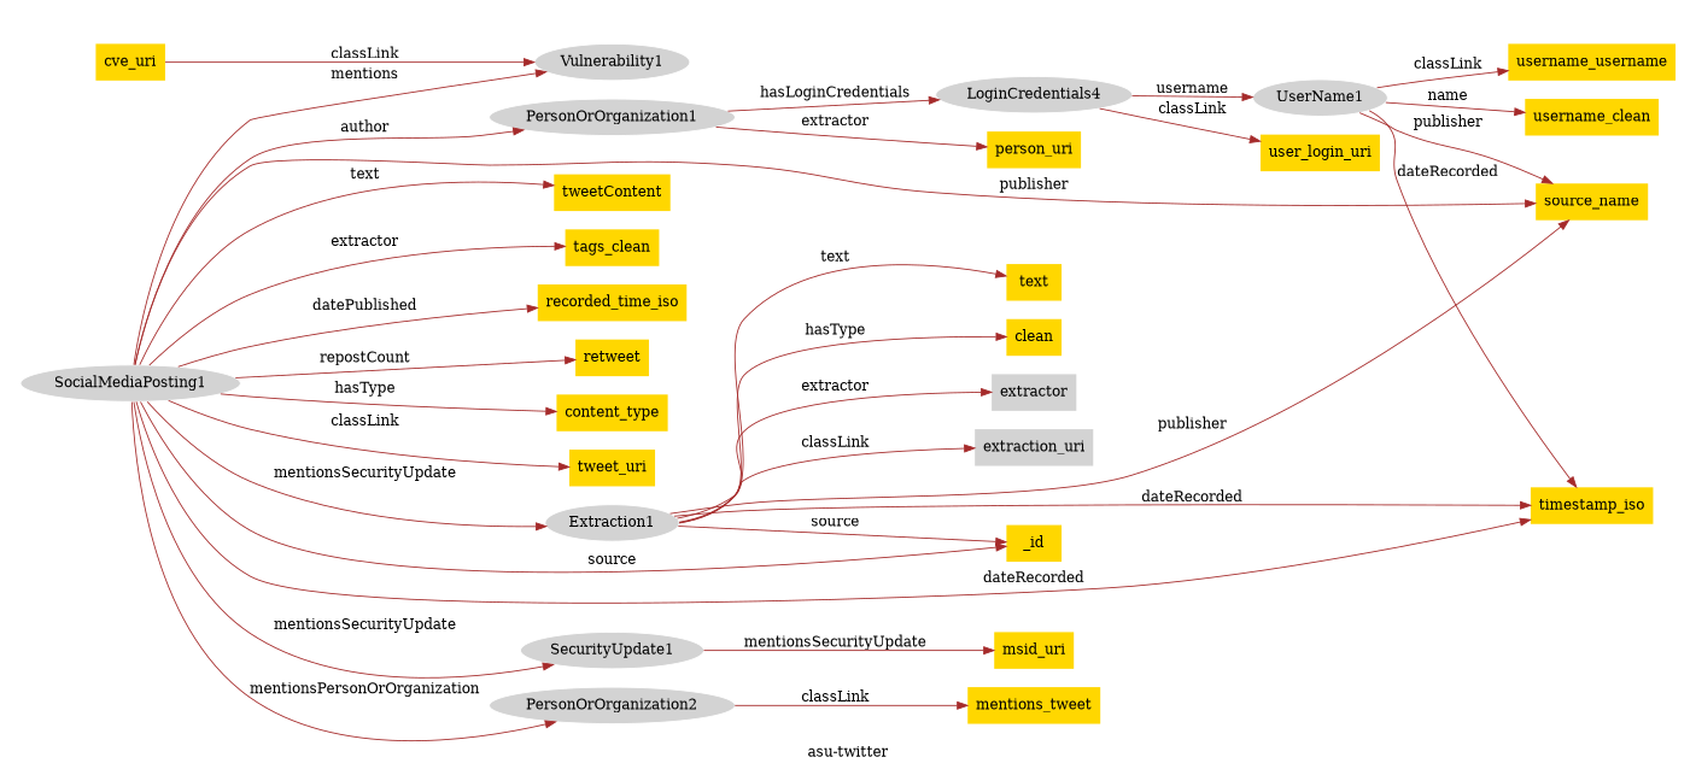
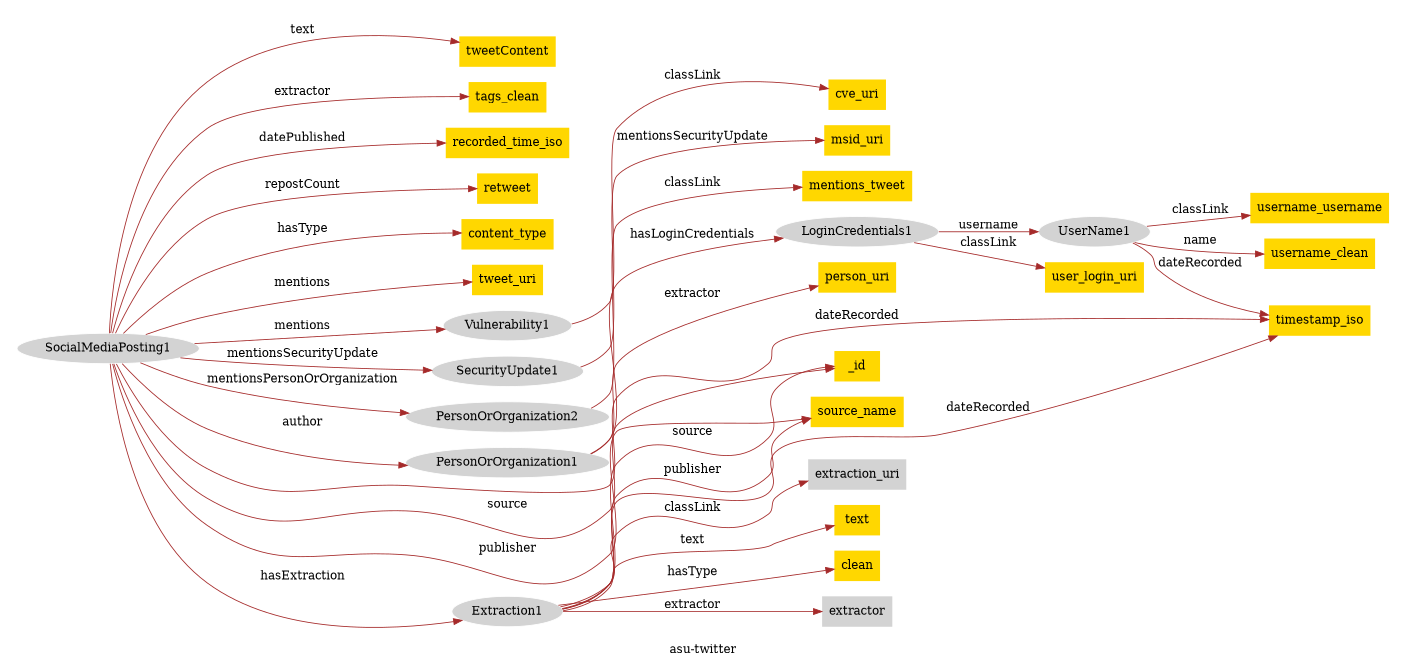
  digraph {
    fontcolor=black
    label="asu-twitter"
    nodesep=0.25
    rankdir=LR
    ranksep=0.25
    remincross=true
    node [fillcolor=gold style=filled shape=plaintext]
    edge [color=brown fontcolor=black]
    n1 [color=white fillcolor=lightgray label=Extraction1 shape=""]
    n2 [fillcolor=lightgray label=extraction_uri]
    n3 [fillcolor=lightgray label=extractor]
    n4 [label=clean]
    n5 [label=text]
-   n6 [color=white fillcolor=lightgray label=LoginCredentials4 shape=""]
+   n6 [color=white fillcolor=lightgray label=LoginCredentials1 shape=""]
    n7 [label=user_login_uri]
    n8 [color=white fillcolor=lightgray label=UserName1 shape=""]
    n9 [color=white fillcolor=lightgray label=PersonOrOrganization1 shape=""]
    n10 [label=person_uri]
    n11 [color=white fillcolor=lightgray label=PersonOrOrganization2 shape=""]
    n12 [label=mentions_tweet]
    n13 [color=white fillcolor=lightgray label=SecurityUpdate1 shape=""]
    n14 [label=msid_uri]
    n15 [label=username_username]
    n16 [label=timestamp_iso]
    n17 [label=username_clean]
    n18 [label=source_name]
    n19 [label=_id]
    n20 [color=white fillcolor=lightgray label=Vulnerability1 shape=""]
    n21 [label=cve_uri]
    n22 [color=white fillcolor=lightgray label=SocialMediaPosting1 shape=""]
    n23 [label=tweet_uri]
    n24 [label=content_type]
    n25 [label=retweet]
    n26 [label=recorded_time_iso]
    n27 [label=tags_clean]
    n28 [label=tweetContent]
    subgraph cluster_1 {
      label=" "
      style=invis
      n1
      n2
      n3
      n4
      n5
      n6
      n7
      n8
      n9
      n10
      n11
      n12
      n13
      n14
      n15
      n16
      n17
      n18
      n19
      n20
      n21
      n22
      n23
      n24
      n25
      n26
      n27
      n28
    }
    n1 -> n2 [label=classLink]
    n1 -> n3 [label=extractor]
    n1 -> n4 [label=hasType]
    n1 -> n5 [label=text]
    n1 -> n16 [label=dateRecorded]
    n1 -> n18 [label=publisher]
    n1 -> n19 [label=source]
    n6 -> n7 [label=classLink]
    n6 -> n8 [label=username]
    n8 -> n15 [label=classLink]
    n8 -> n16 [label=dateRecorded]
    n8 -> n17 [label=name]
-   n8 -> n18 [label=publisher]
    n9 -> n6 [label=hasLoginCredentials]
    n9 -> n10 [label=extractor]
    n11 -> n12 [label=classLink]
    n13 -> n14 [label=mentionsSecurityUpdate]
-   n21 -> n20 [label=classLink]
-   n22 -> n1 [label=mentionsSecurityUpdate]
+   n20 -> n21 [label=classLink]
+   n22 -> n1 [label=hasExtraction]
    n22 -> n9 [label=author]
    n22 -> n11 [label=mentionsPersonOrOrganization]
    n22 -> n13 [label=mentionsSecurityUpdate]
    n22 -> n16 [label=dateRecorded]
    n22 -> n18 [label=publisher]
    n22 -> n19 [label=source]
    n22 -> n20 [label=mentions]
-   n22 -> n23 [label=classLink]
+   n22 -> n23 [label=mentions]
    n22 -> n24 [label=hasType]
    n22 -> n25 [label=repostCount]
    n22 -> n26 [label=datePublished]
    n22 -> n27 [label=extractor]
    n22 -> n28 [label=text]
  }
